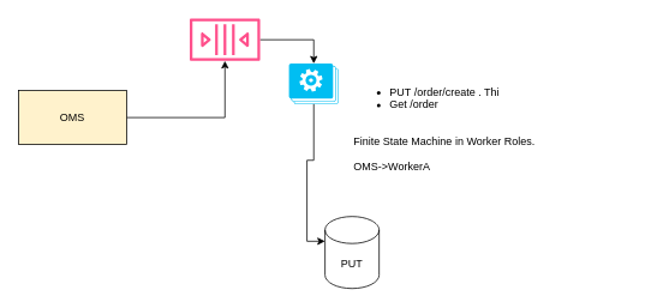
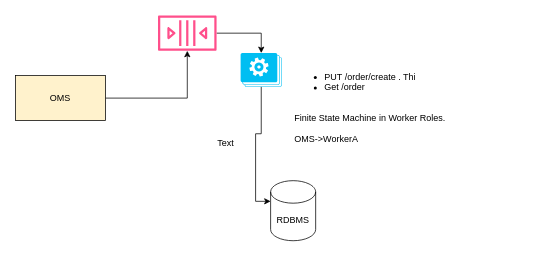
  <mxCell id="0" />
  <mxCell id="1" parent="0" />
  <mxCell id="2" style="edgeStyle=orthogonalEdgeStyle;rounded=0;orthogonalLoop=1;jettySize=auto;html=1;exitX=1;exitY=0.5;exitDx=0;exitDy=0;" edge="1" parent="1" source="3" target="6"><mxGeometry relative="1" as="geometry" /></mxCell>
  <mxCell id="3" value="OMS" style="rounded=0;whiteSpace=wrap;html=1;fillColor=#fff2cc;" vertex="1" parent="1"><mxGeometry x="20" y="100" width="120" height="60" as="geometry" /></mxCell>
  <mxCell id="4" value="&lt;ul&gt;&lt;li&gt;PUT /order/create . Thi&lt;/li&gt;&lt;li&gt;Get /order&lt;/li&gt;&lt;/ul&gt;&lt;div&gt;&lt;br&gt;&lt;/div&gt;&lt;div&gt;Finite State Machine in Worker Roles.&lt;/div&gt;&lt;div&gt;&lt;br&gt;&lt;/div&gt;&lt;div&gt;OMS-&amp;gt;WorkerA&lt;/div&gt;&lt;div&gt;WorkerA-&amp;gt;WrokerB....&lt;/div&gt;&lt;div&gt;&lt;br&gt;&lt;/div&gt;&lt;div&gt;Rollback?&lt;/div&gt;" style="text;strokeColor=none;fillColor=none;html=1;whiteSpace=wrap;verticalAlign=middle;overflow=hidden;" vertex="1" parent="1"><mxGeometry x="390" y="80" width="330" height="110" as="geometry" /></mxCell>
  <mxCell id="5" style="edgeStyle=orthogonalEdgeStyle;rounded=0;orthogonalLoop=1;jettySize=auto;html=1;entryX=0.5;entryY=0;entryDx=0;entryDy=0;entryPerimeter=0;" edge="1" parent="1" source="6" target="8"><mxGeometry relative="1" as="geometry" /></mxCell>
  <mxCell id="6" value="" style="sketch=0;outlineConnect=0;fontColor=#232F3E;gradientColor=none;fillColor=#FF4F8B;strokeColor=none;dashed=0;verticalLabelPosition=bottom;verticalAlign=top;align=center;html=1;fontSize=12;fontStyle=0;aspect=fixed;pointerEvents=1;shape=mxgraph.aws4.queue;" vertex="1" parent="1"><mxGeometry x="210" y="20" width="78" height="47" as="geometry" /></mxCell>
  <mxCell id="7" style="edgeStyle=orthogonalEdgeStyle;rounded=0;orthogonalLoop=1;jettySize=auto;html=1;entryX=0;entryY=0;entryDx=0;entryDy=27.5;entryPerimeter=0;" edge="1" parent="1" source="8" target="10"><mxGeometry relative="1" as="geometry" /></mxCell>
  <mxCell id="8" value="" style="verticalLabelPosition=bottom;html=1;verticalAlign=top;align=center;strokeColor=none;fillColor=#00BEF2;shape=mxgraph.azure.worker_roles;" vertex="1" parent="1"><mxGeometry x="320" y="70" width="55" height="45" as="geometry" /></mxCell>
- <mxCell id="10" value="PUT" style="shape=cylinder3;whiteSpace=wrap;html=1;boundedLbl=1;backgroundOutline=1;size=15;" vertex="1" parent="1"><mxGeometry x="360" y="240" width="60" height="80" as="geometry" /></mxCell>
+ <mxCell id="9" value="Text" style="text;html=1;align=center;verticalAlign=middle;resizable=0;points=[];autosize=1;strokeColor=none;fillColor=none;" vertex="1" parent="1"><mxGeometry x="280" y="180" width="40" height="20" as="geometry" /></mxCell>
+ <mxCell id="10" value="RDBMS" style="shape=cylinder3;whiteSpace=wrap;html=1;boundedLbl=1;backgroundOutline=1;size=15;" vertex="1" parent="1"><mxGeometry x="360" y="240" width="60" height="80" as="geometry" /></mxCell>
